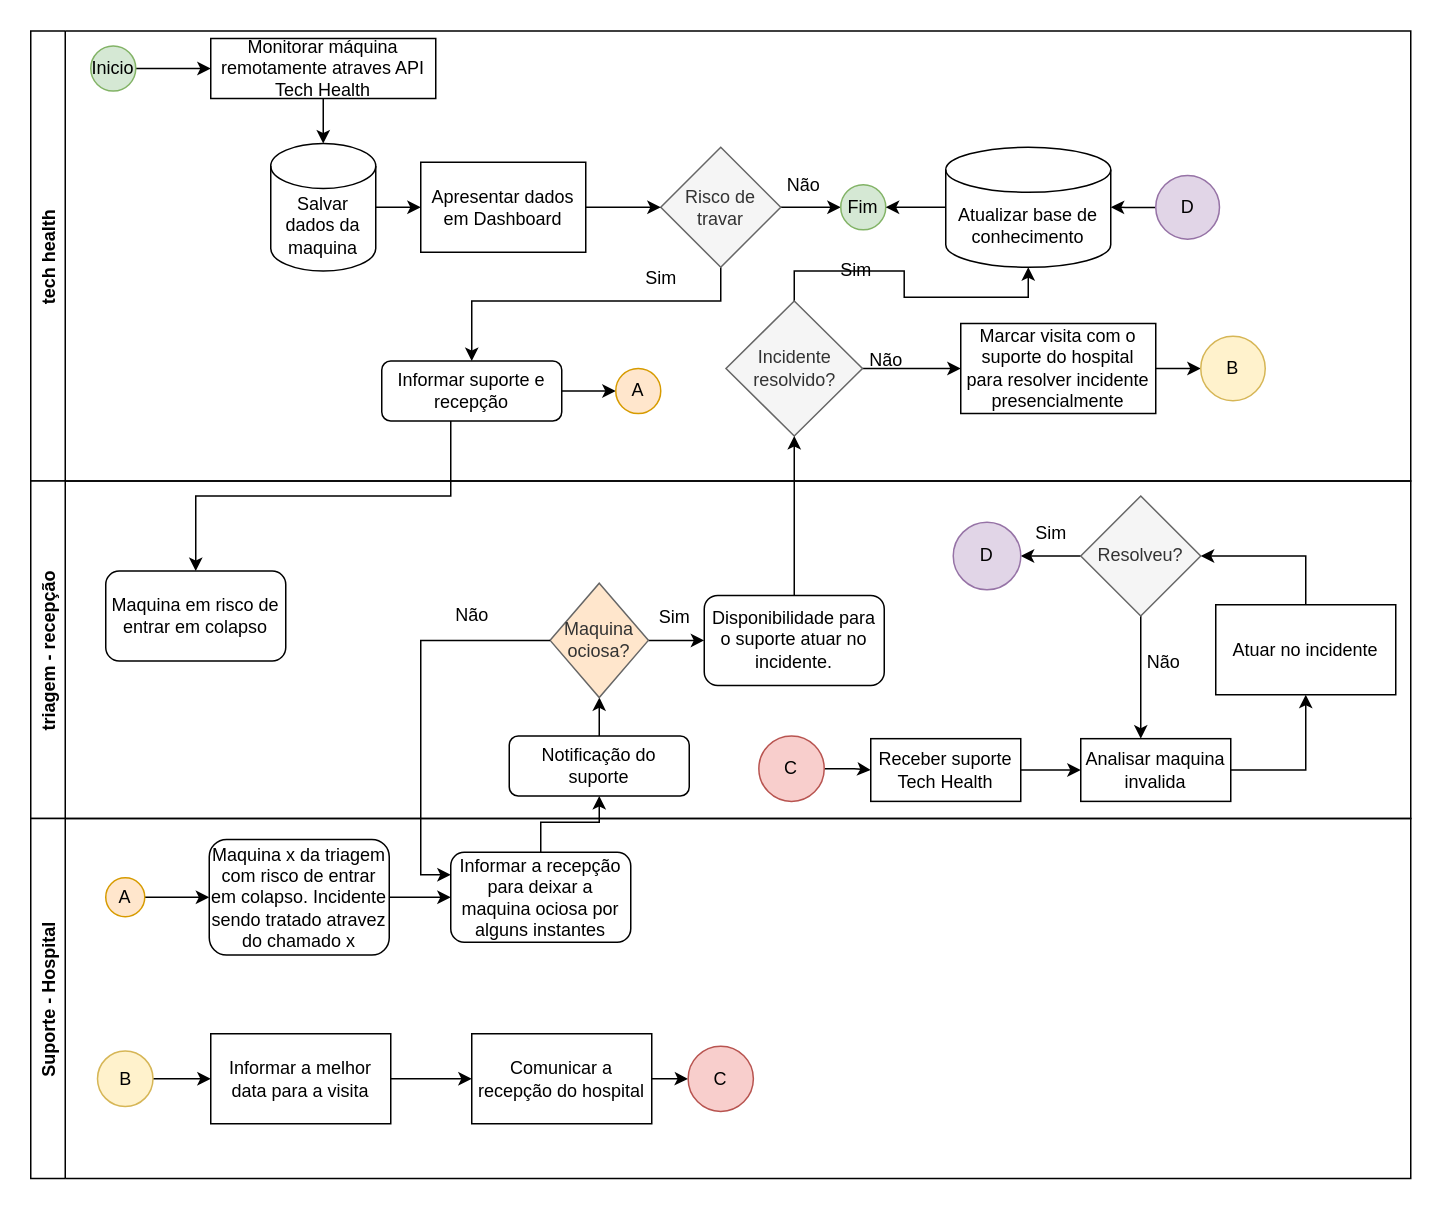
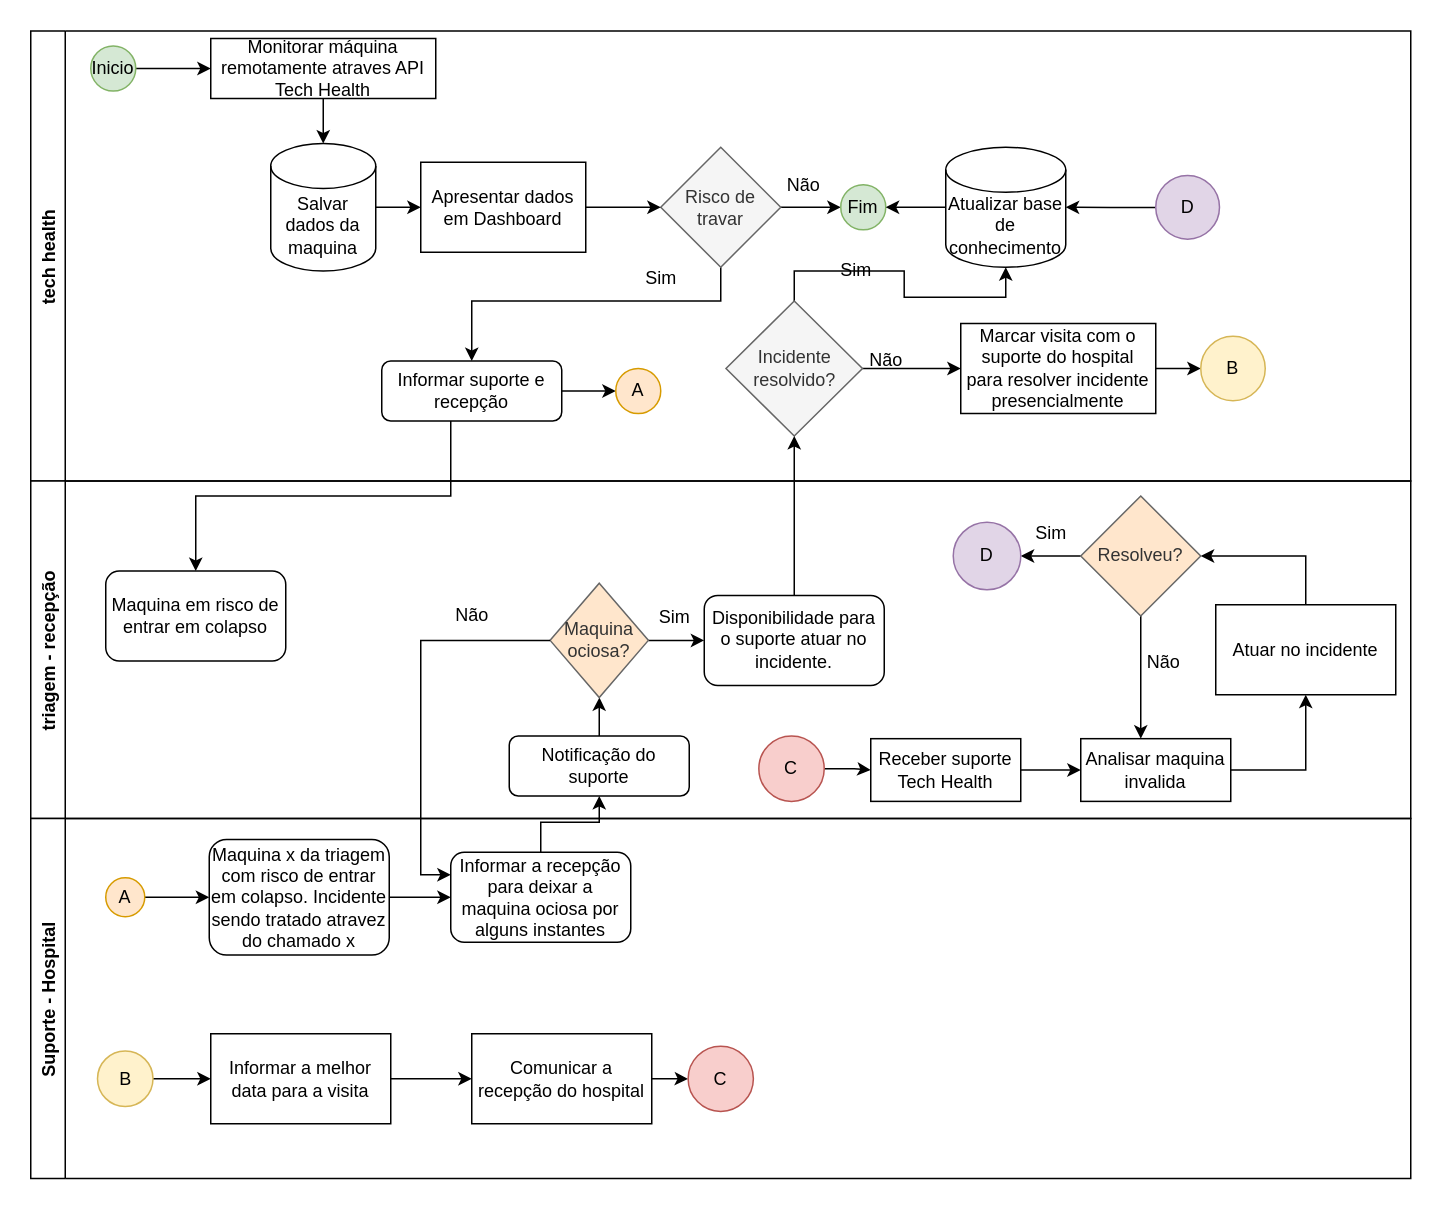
  <mxCell id="0" />
  <mxCell id="1" parent="0" />
  <mxCell id="2" value="tech health" style="swimlane;horizontal=0;" parent="1" vertex="1"><mxGeometry x="20" y="20" width="920" height="300" as="geometry" /></mxCell>
  <mxCell id="3" value="" style="edgeStyle=orthogonalEdgeStyle;rounded=0;orthogonalLoop=1;jettySize=auto;html=1;" parent="2" source="4" target="6" edge="1"><mxGeometry relative="1" as="geometry" /></mxCell>
  <mxCell id="4" value="Inicio" style="ellipse;whiteSpace=wrap;html=1;aspect=fixed;fillColor=#d5e8d4;strokeColor=#82b366;" parent="2" vertex="1"><mxGeometry x="40" y="10" width="30" height="30" as="geometry" /></mxCell>
  <mxCell id="5" value="" style="edgeStyle=orthogonalEdgeStyle;rounded=0;orthogonalLoop=1;jettySize=auto;html=1;entryX=0.5;entryY=0;entryDx=0;entryDy=0;entryPerimeter=0;" parent="2" source="6" target="7" edge="1"><mxGeometry relative="1" as="geometry"><mxPoint x="355" y="65.0" as="targetPoint" /><Array as="points"><mxPoint x="195" y="60" /><mxPoint x="195" y="60" /></Array></mxGeometry></mxCell>
  <mxCell id="6" value="Monitorar máquina remotamente atraves API Tech Health" style="whiteSpace=wrap;html=1;" parent="2" vertex="1"><mxGeometry x="120" y="5" width="150" height="40" as="geometry" /></mxCell>
  <mxCell id="7" value="Salvar dados da maquina" style="shape=cylinder3;whiteSpace=wrap;html=1;boundedLbl=1;backgroundOutline=1;size=15;" parent="2" vertex="1"><mxGeometry x="160" y="75" width="70" height="85" as="geometry" /></mxCell>
  <mxCell id="8" value="" style="edgeStyle=orthogonalEdgeStyle;rounded=0;orthogonalLoop=1;jettySize=auto;html=1;" parent="2" source="10" target="14" edge="1"><mxGeometry relative="1" as="geometry" /></mxCell>
  <mxCell id="9" value="" style="edgeStyle=orthogonalEdgeStyle;rounded=0;orthogonalLoop=1;jettySize=auto;html=1;" parent="2" source="10" target="16" edge="1"><mxGeometry relative="1" as="geometry"><Array as="points"><mxPoint x="460" y="180" /><mxPoint x="294" y="180" /></Array></mxGeometry></mxCell>
  <mxCell id="10" value="Risco de travar" style="rhombus;whiteSpace=wrap;html=1;fillColor=#f5f5f5;fontColor=#333333;strokeColor=#666666;" parent="2" vertex="1"><mxGeometry x="420" y="77.5" width="80" height="80" as="geometry" /></mxCell>
  <mxCell id="11" style="edgeStyle=orthogonalEdgeStyle;rounded=0;orthogonalLoop=1;jettySize=auto;html=1;entryX=0;entryY=0.5;entryDx=0;entryDy=0;" parent="2" source="12" target="10" edge="1"><mxGeometry relative="1" as="geometry" /></mxCell>
  <mxCell id="12" value="Apresentar dados em Dashboard" style="whiteSpace=wrap;html=1;" parent="2" vertex="1"><mxGeometry x="260" y="87.5" width="110" height="60" as="geometry" /></mxCell>
  <mxCell id="13" value="" style="edgeStyle=orthogonalEdgeStyle;rounded=0;orthogonalLoop=1;jettySize=auto;html=1;exitX=1;exitY=0.5;exitDx=0;exitDy=0;exitPerimeter=0;" parent="2" source="7" target="12" edge="1"><mxGeometry relative="1" as="geometry" /></mxCell>
  <mxCell id="14" value="Fim" style="ellipse;whiteSpace=wrap;html=1;aspect=fixed;fillColor=#d5e8d4;strokeColor=#82b366;" parent="2" vertex="1"><mxGeometry x="540" y="102.5" width="30" height="30" as="geometry" /></mxCell>
  <mxCell id="15" value="" style="edgeStyle=orthogonalEdgeStyle;rounded=0;orthogonalLoop=1;jettySize=auto;html=1;entryX=0;entryY=0.5;entryDx=0;entryDy=0;" parent="2" source="16" target="18" edge="1"><mxGeometry relative="1" as="geometry"><mxPoint x="770" y="210" as="targetPoint" /></mxGeometry></mxCell>
  <mxCell id="16" value="Informar suporte e recepção" style="rounded=1;whiteSpace=wrap;html=1;" parent="2" vertex="1"><mxGeometry x="234" y="220" width="120" height="40" as="geometry" /></mxCell>
  <mxCell id="17" value="Sim" style="text;html=1;align=center;verticalAlign=middle;resizable=0;points=[];autosize=1;strokeColor=none;fillColor=none;" parent="2" vertex="1"><mxGeometry x="400" y="150" width="40" height="30" as="geometry" /></mxCell>
  <mxCell id="18" value="A" style="ellipse;whiteSpace=wrap;html=1;aspect=fixed;fillColor=#ffe6cc;strokeColor=#d79b00;" parent="2" vertex="1"><mxGeometry x="390" y="225" width="30" height="30" as="geometry" /></mxCell>
  <mxCell id="19" value="Não" style="text;html=1;align=center;verticalAlign=middle;resizable=0;points=[];autosize=1;strokeColor=none;fillColor=none;" parent="2" vertex="1"><mxGeometry x="490" y="87.5" width="50" height="30" as="geometry" /></mxCell>
  <mxCell id="20" style="edgeStyle=orthogonalEdgeStyle;rounded=0;orthogonalLoop=1;jettySize=auto;html=1;exitX=0.5;exitY=0;exitDx=0;exitDy=0;" parent="2" source="22" target="24" edge="1"><mxGeometry relative="1" as="geometry" /></mxCell>
  <mxCell id="21" value="" style="edgeStyle=orthogonalEdgeStyle;rounded=0;orthogonalLoop=1;jettySize=auto;html=1;" parent="2" source="22" target="26" edge="1"><mxGeometry relative="1" as="geometry" /></mxCell>
  <mxCell id="22" value="Incidente resolvido?" style="rhombus;whiteSpace=wrap;html=1;fillColor=#f5f5f5;fontColor=#333333;strokeColor=#666666;" parent="2" vertex="1"><mxGeometry x="463.5" y="180" width="91" height="90" as="geometry" /></mxCell>
  <mxCell id="23" style="edgeStyle=orthogonalEdgeStyle;rounded=0;orthogonalLoop=1;jettySize=auto;html=1;entryX=1;entryY=0.5;entryDx=0;entryDy=0;" parent="2" source="24" target="14" edge="1"><mxGeometry relative="1" as="geometry" /></mxCell>
- <mxCell id="24" value="Atualizar base de conhecimento" style="shape=cylinder3;whiteSpace=wrap;html=1;boundedLbl=1;backgroundOutline=1;size=15;" parent="2" vertex="1"><mxGeometry x="610" y="77.5" width="110" height="80" as="geometry" /></mxCell>
+ <mxCell id="24" value="Atualizar base de conhecimento" style="shape=cylinder3;whiteSpace=wrap;html=1;boundedLbl=1;backgroundOutline=1;size=15;" parent="2" vertex="1"><mxGeometry x="610" y="77.5" width="80" height="80" as="geometry" /></mxCell>
  <mxCell id="25" value="" style="edgeStyle=orthogonalEdgeStyle;rounded=0;orthogonalLoop=1;jettySize=auto;html=1;" parent="2" source="26" target="27" edge="1"><mxGeometry relative="1" as="geometry" /></mxCell>
  <mxCell id="26" value="Marcar visita com o suporte do hospital para resolver incidente presencialmente" style="whiteSpace=wrap;html=1;" parent="2" vertex="1"><mxGeometry x="620" y="195" width="130" height="60" as="geometry" /></mxCell>
  <mxCell id="27" value="B" style="ellipse;whiteSpace=wrap;html=1;aspect=fixed;fillColor=#fff2cc;strokeColor=#d6b656;" parent="2" vertex="1"><mxGeometry x="780" y="203.5" width="43" height="43" as="geometry" /></mxCell>
  <mxCell id="28" value="triagem - recepção" style="swimlane;horizontal=0;" parent="2" vertex="1"><mxGeometry y="300" width="920" height="225" as="geometry" /></mxCell>
  <mxCell id="29" value="Maquina em risco de entrar em colapso" style="whiteSpace=wrap;html=1;rounded=1;" parent="28" vertex="1"><mxGeometry x="50" y="60" width="120" height="60" as="geometry" /></mxCell>
  <mxCell id="30" value="" style="edgeStyle=orthogonalEdgeStyle;rounded=0;orthogonalLoop=1;jettySize=auto;html=1;" parent="28" source="31" target="33" edge="1"><mxGeometry relative="1" as="geometry" /></mxCell>
  <mxCell id="31" value="Notificação do suporte" style="whiteSpace=wrap;html=1;rounded=1;" parent="28" vertex="1"><mxGeometry x="319" y="170" width="120" height="40" as="geometry" /></mxCell>
  <mxCell id="32" value="" style="edgeStyle=orthogonalEdgeStyle;rounded=0;orthogonalLoop=1;jettySize=auto;html=1;" parent="28" source="33" target="47" edge="1"><mxGeometry relative="1" as="geometry" /></mxCell>
  <mxCell id="33" value="Maquina ociosa?" style="rhombus;whiteSpace=wrap;html=1;fillColor=#ffe6cc;fontColor=#333333;strokeColor=#666666;" parent="28" vertex="1"><mxGeometry x="346.25" y="68.13" width="65.5" height="76.25" as="geometry" /></mxCell>
  <mxCell id="34" value="Suporte - Hospital" style="swimlane;horizontal=0;" parent="28" vertex="1"><mxGeometry y="225" width="920" height="240" as="geometry" /></mxCell>
  <mxCell id="35" value="" style="edgeStyle=orthogonalEdgeStyle;rounded=0;orthogonalLoop=1;jettySize=auto;html=1;" parent="34" source="36" target="37" edge="1"><mxGeometry relative="1" as="geometry" /></mxCell>
  <mxCell id="36" value="A" style="ellipse;whiteSpace=wrap;html=1;aspect=fixed;fillColor=#ffe6cc;strokeColor=#d79b00;" parent="34" vertex="1"><mxGeometry x="50" y="39.5" width="26" height="26" as="geometry" /></mxCell>
  <mxCell id="37" value="Maquina x da triagem com risco de entrar em colapso. Incidente sendo tratado atravez do chamado x" style="rounded=1;whiteSpace=wrap;html=1;" parent="34" vertex="1"><mxGeometry x="119" y="14" width="120" height="77" as="geometry" /></mxCell>
  <mxCell id="38" value="Informar a recepção para deixar a maquina ociosa por alguns instantes" style="whiteSpace=wrap;html=1;rounded=1;" parent="34" vertex="1"><mxGeometry x="280" y="22.5" width="120" height="60" as="geometry" /></mxCell>
  <mxCell id="39" value="" style="edgeStyle=orthogonalEdgeStyle;rounded=0;orthogonalLoop=1;jettySize=auto;html=1;" parent="34" source="37" target="38" edge="1"><mxGeometry relative="1" as="geometry" /></mxCell>
  <mxCell id="40" value="" style="edgeStyle=orthogonalEdgeStyle;rounded=0;orthogonalLoop=1;jettySize=auto;html=1;" parent="34" source="41" target="43" edge="1"><mxGeometry relative="1" as="geometry" /></mxCell>
  <mxCell id="41" value="B" style="ellipse;whiteSpace=wrap;html=1;aspect=fixed;fillColor=#fff2cc;strokeColor=#d6b656;" parent="34" vertex="1"><mxGeometry x="44.5" y="155" width="37" height="37" as="geometry" /></mxCell>
  <mxCell id="42" value="" style="edgeStyle=orthogonalEdgeStyle;rounded=0;orthogonalLoop=1;jettySize=auto;html=1;" parent="34" source="43" target="45" edge="1"><mxGeometry relative="1" as="geometry" /></mxCell>
  <mxCell id="43" value="Informar a melhor data para a visita" style="whiteSpace=wrap;html=1;" parent="34" vertex="1"><mxGeometry x="120" y="143.5" width="120" height="60" as="geometry" /></mxCell>
  <mxCell id="44" value="" style="edgeStyle=orthogonalEdgeStyle;rounded=0;orthogonalLoop=1;jettySize=auto;html=1;" parent="34" source="45" target="46" edge="1"><mxGeometry relative="1" as="geometry" /></mxCell>
  <mxCell id="45" value="Comunicar a recepção do hospital" style="whiteSpace=wrap;html=1;" parent="34" vertex="1"><mxGeometry x="294" y="143.5" width="120" height="60" as="geometry" /></mxCell>
  <mxCell id="46" value="C" style="ellipse;whiteSpace=wrap;html=1;aspect=fixed;fillColor=#f8cecc;strokeColor=#b85450;" parent="34" vertex="1"><mxGeometry x="438.25" y="151.75" width="43.5" height="43.5" as="geometry" /></mxCell>
  <mxCell id="47" value="Disponibilidade para o suporte atuar no incidente." style="rounded=1;whiteSpace=wrap;html=1;" parent="28" vertex="1"><mxGeometry x="449" y="76.25" width="120" height="60" as="geometry" /></mxCell>
  <mxCell id="48" value="Sim" style="text;html=1;align=center;verticalAlign=middle;resizable=0;points=[];autosize=1;strokeColor=none;fillColor=none;" parent="28" vertex="1"><mxGeometry x="409" y="76.25" width="40" height="30" as="geometry" /></mxCell>
  <mxCell id="49" value="Não" style="text;html=1;align=center;verticalAlign=middle;resizable=0;points=[];autosize=1;strokeColor=none;fillColor=none;" parent="28" vertex="1"><mxGeometry x="269" y="75" width="50" height="30" as="geometry" /></mxCell>
  <mxCell id="50" value="" style="edgeStyle=orthogonalEdgeStyle;rounded=0;orthogonalLoop=1;jettySize=auto;html=1;" parent="28" source="38" target="31" edge="1"><mxGeometry relative="1" as="geometry" /></mxCell>
  <mxCell id="51" style="edgeStyle=orthogonalEdgeStyle;rounded=0;orthogonalLoop=1;jettySize=auto;html=1;entryX=0;entryY=0.25;entryDx=0;entryDy=0;exitX=0;exitY=0.5;exitDx=0;exitDy=0;" parent="28" source="33" target="38" edge="1"><mxGeometry relative="1" as="geometry"><mxPoint x="300" y="240" as="targetPoint" /><Array as="points"><mxPoint x="260" y="106" /><mxPoint x="260" y="263" /><mxPoint x="280" y="263" /></Array></mxGeometry></mxCell>
  <mxCell id="52" value="" style="edgeStyle=orthogonalEdgeStyle;rounded=0;orthogonalLoop=1;jettySize=auto;html=1;" parent="28" source="53" target="55" edge="1"><mxGeometry relative="1" as="geometry" /></mxCell>
  <mxCell id="53" value="C" style="ellipse;whiteSpace=wrap;html=1;aspect=fixed;fillColor=#f8cecc;strokeColor=#b85450;" parent="28" vertex="1"><mxGeometry x="485.4" y="170" width="43.59" height="43.59" as="geometry" /></mxCell>
  <mxCell id="54" value="" style="edgeStyle=orthogonalEdgeStyle;rounded=0;orthogonalLoop=1;jettySize=auto;html=1;" parent="28" source="55" target="57" edge="1"><mxGeometry relative="1" as="geometry" /></mxCell>
  <mxCell id="55" value="Receber suporte Tech Health" style="rounded=0;whiteSpace=wrap;html=1;" parent="28" vertex="1"><mxGeometry x="560" y="171.79" width="100" height="41.8" as="geometry" /></mxCell>
  <mxCell id="56" style="edgeStyle=orthogonalEdgeStyle;rounded=0;orthogonalLoop=1;jettySize=auto;html=1;entryX=0.5;entryY=1;entryDx=0;entryDy=0;exitX=1;exitY=0.5;exitDx=0;exitDy=0;" parent="28" source="57" target="59" edge="1"><mxGeometry relative="1" as="geometry" /></mxCell>
  <mxCell id="57" value="Analisar maquina invalida" style="whiteSpace=wrap;html=1;rounded=0;" parent="28" vertex="1"><mxGeometry x="700" y="171.79" width="100" height="41.8" as="geometry" /></mxCell>
  <mxCell id="58" style="edgeStyle=orthogonalEdgeStyle;rounded=0;orthogonalLoop=1;jettySize=auto;html=1;entryX=1;entryY=0.5;entryDx=0;entryDy=0;exitX=0.5;exitY=0;exitDx=0;exitDy=0;" parent="28" source="59" target="62" edge="1"><mxGeometry relative="1" as="geometry" /></mxCell>
  <mxCell id="59" value="Atuar no incidente" style="whiteSpace=wrap;html=1;rounded=0;" parent="28" vertex="1"><mxGeometry x="790" y="82.5" width="120" height="60" as="geometry" /></mxCell>
  <mxCell id="60" value="" style="edgeStyle=orthogonalEdgeStyle;rounded=0;orthogonalLoop=1;jettySize=auto;html=1;" parent="28" source="62" target="57" edge="1"><mxGeometry relative="1" as="geometry"><Array as="points"><mxPoint x="740" y="150" /><mxPoint x="740" y="150" /></Array></mxGeometry></mxCell>
  <mxCell id="61" value="" style="edgeStyle=orthogonalEdgeStyle;rounded=0;orthogonalLoop=1;jettySize=auto;html=1;" parent="28" source="62" target="64" edge="1"><mxGeometry relative="1" as="geometry" /></mxCell>
- <mxCell id="62" value="Resolveu?" style="rhombus;whiteSpace=wrap;html=1;rounded=0;fillColor=#f5f5f5;fontColor=#333333;strokeColor=#666666;" parent="28" vertex="1"><mxGeometry x="700" y="10.0" width="80" height="80" as="geometry" /></mxCell>
+ <mxCell id="62" value="Resolveu?" style="rhombus;whiteSpace=wrap;html=1;rounded=0;fillColor=#ffe6cc;fontColor=#333333;strokeColor=#666666;" parent="28" vertex="1"><mxGeometry x="700" y="10.0" width="80" height="80" as="geometry" /></mxCell>
  <mxCell id="63" value="Não" style="text;html=1;align=center;verticalAlign=middle;resizable=0;points=[];autosize=1;strokeColor=none;fillColor=none;" parent="28" vertex="1"><mxGeometry x="730" y="106.25" width="50" height="30" as="geometry" /></mxCell>
  <mxCell id="64" value="D" style="ellipse;whiteSpace=wrap;html=1;aspect=fixed;fillColor=#e1d5e7;strokeColor=#9673a6;" parent="28" vertex="1"><mxGeometry x="615" y="27.5" width="45" height="45" as="geometry" /></mxCell>
  <mxCell id="65" value="Sim" style="text;html=1;align=center;verticalAlign=middle;resizable=0;points=[];autosize=1;strokeColor=none;fillColor=none;" parent="28" vertex="1"><mxGeometry x="660" y="20" width="40" height="30" as="geometry" /></mxCell>
  <mxCell id="66" value="" style="edgeStyle=orthogonalEdgeStyle;rounded=0;orthogonalLoop=1;jettySize=auto;html=1;" parent="2" source="16" target="29" edge="1"><mxGeometry relative="1" as="geometry"><Array as="points"><mxPoint x="280" y="310" /><mxPoint x="110" y="310" /></Array></mxGeometry></mxCell>
  <mxCell id="67" value="" style="edgeStyle=orthogonalEdgeStyle;rounded=0;orthogonalLoop=1;jettySize=auto;html=1;" parent="2" source="47" target="22" edge="1"><mxGeometry relative="1" as="geometry" /></mxCell>
  <mxCell id="68" value="" style="edgeStyle=orthogonalEdgeStyle;rounded=0;orthogonalLoop=1;jettySize=auto;html=1;" parent="2" source="69" target="24" edge="1"><mxGeometry relative="1" as="geometry" /></mxCell>
  <mxCell id="69" value="D" style="ellipse;whiteSpace=wrap;html=1;aspect=fixed;fillColor=#e1d5e7;strokeColor=#9673a6;" parent="2" vertex="1"><mxGeometry x="750" y="96.25" width="42.5" height="42.5" as="geometry" /></mxCell>
  <mxCell id="70" value="Sim" style="text;html=1;align=center;verticalAlign=middle;resizable=0;points=[];autosize=1;strokeColor=none;fillColor=none;" parent="1" vertex="1"><mxGeometry x="550" y="165" width="40" height="30" as="geometry" /></mxCell>
  <mxCell id="71" value="Não" style="text;html=1;align=center;verticalAlign=middle;resizable=0;points=[];autosize=1;strokeColor=none;fillColor=none;" parent="1" vertex="1"><mxGeometry x="565" y="225" width="50" height="30" as="geometry" /></mxCell>
